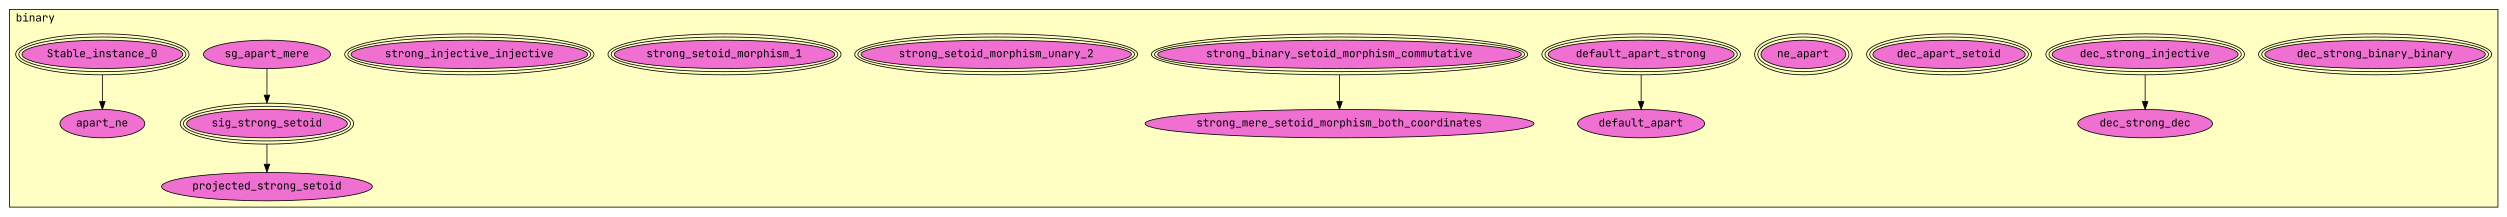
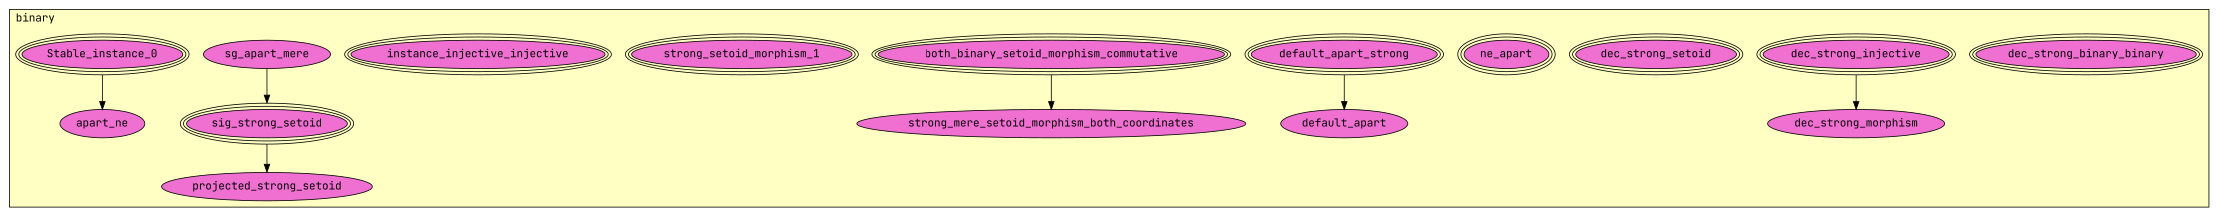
  digraph {
    fontname="JetBrains Mono"
    node [fillcolor="#F070D1" fontname="JetBrains Mono" peripheries=3 style=filled]
    edge [fontname="JetBrains Mono"]
    n1 [label=dec_strong_binary_binary]
    n2 [label=dec_strong_injective]
-   n3 [label=dec_strong_dec peripheries=""]
-   n4 [label=dec_apart_setoid]
+   n3 [label=dec_strong_morphism peripheries=""]
+   n4 [label=dec_strong_setoid]
    n5 [label=ne_apart]
    n6 [label=default_apart_strong]
    n7 [label=default_apart peripheries=""]
-   n8 [label=strong_binary_setoid_morphism_commutative]
+   n8 [label=both_binary_setoid_morphism_commutative]
    n9 [label=strong_mere_setoid_morphism_both_coordinates peripheries=""]
-   n10 [label=strong_setoid_morphism_unary_2]
    n11 [label=strong_setoid_morphism_1]
-   n12 [label=strong_injective_injective]
+   n12 [label=instance_injective_injective]
    n13 [label=sig_strong_setoid]
    n14 [label=sg_apart_mere peripheries=""]
    n15 [label=projected_strong_setoid peripheries=""]
    n16 [label=Stable_instance_0]
    n17 [label=apart_ne peripheries=""]
    subgraph cluster_1 {
      fillcolor="#FFFFC3"
      label=binary
      labeljust=l
      style=filled
      n1
      n2
      n3
      n4
      n5
      n6
      n7
      n8
      n9
-     n10
      n11
      n12
      n13
      n14
      n15
      n16
      n17
    }
    n2 -> n3
    n6 -> n7
    n8 -> n9
    n13 -> n15
    n14 -> n13
    n16 -> n17
  }
